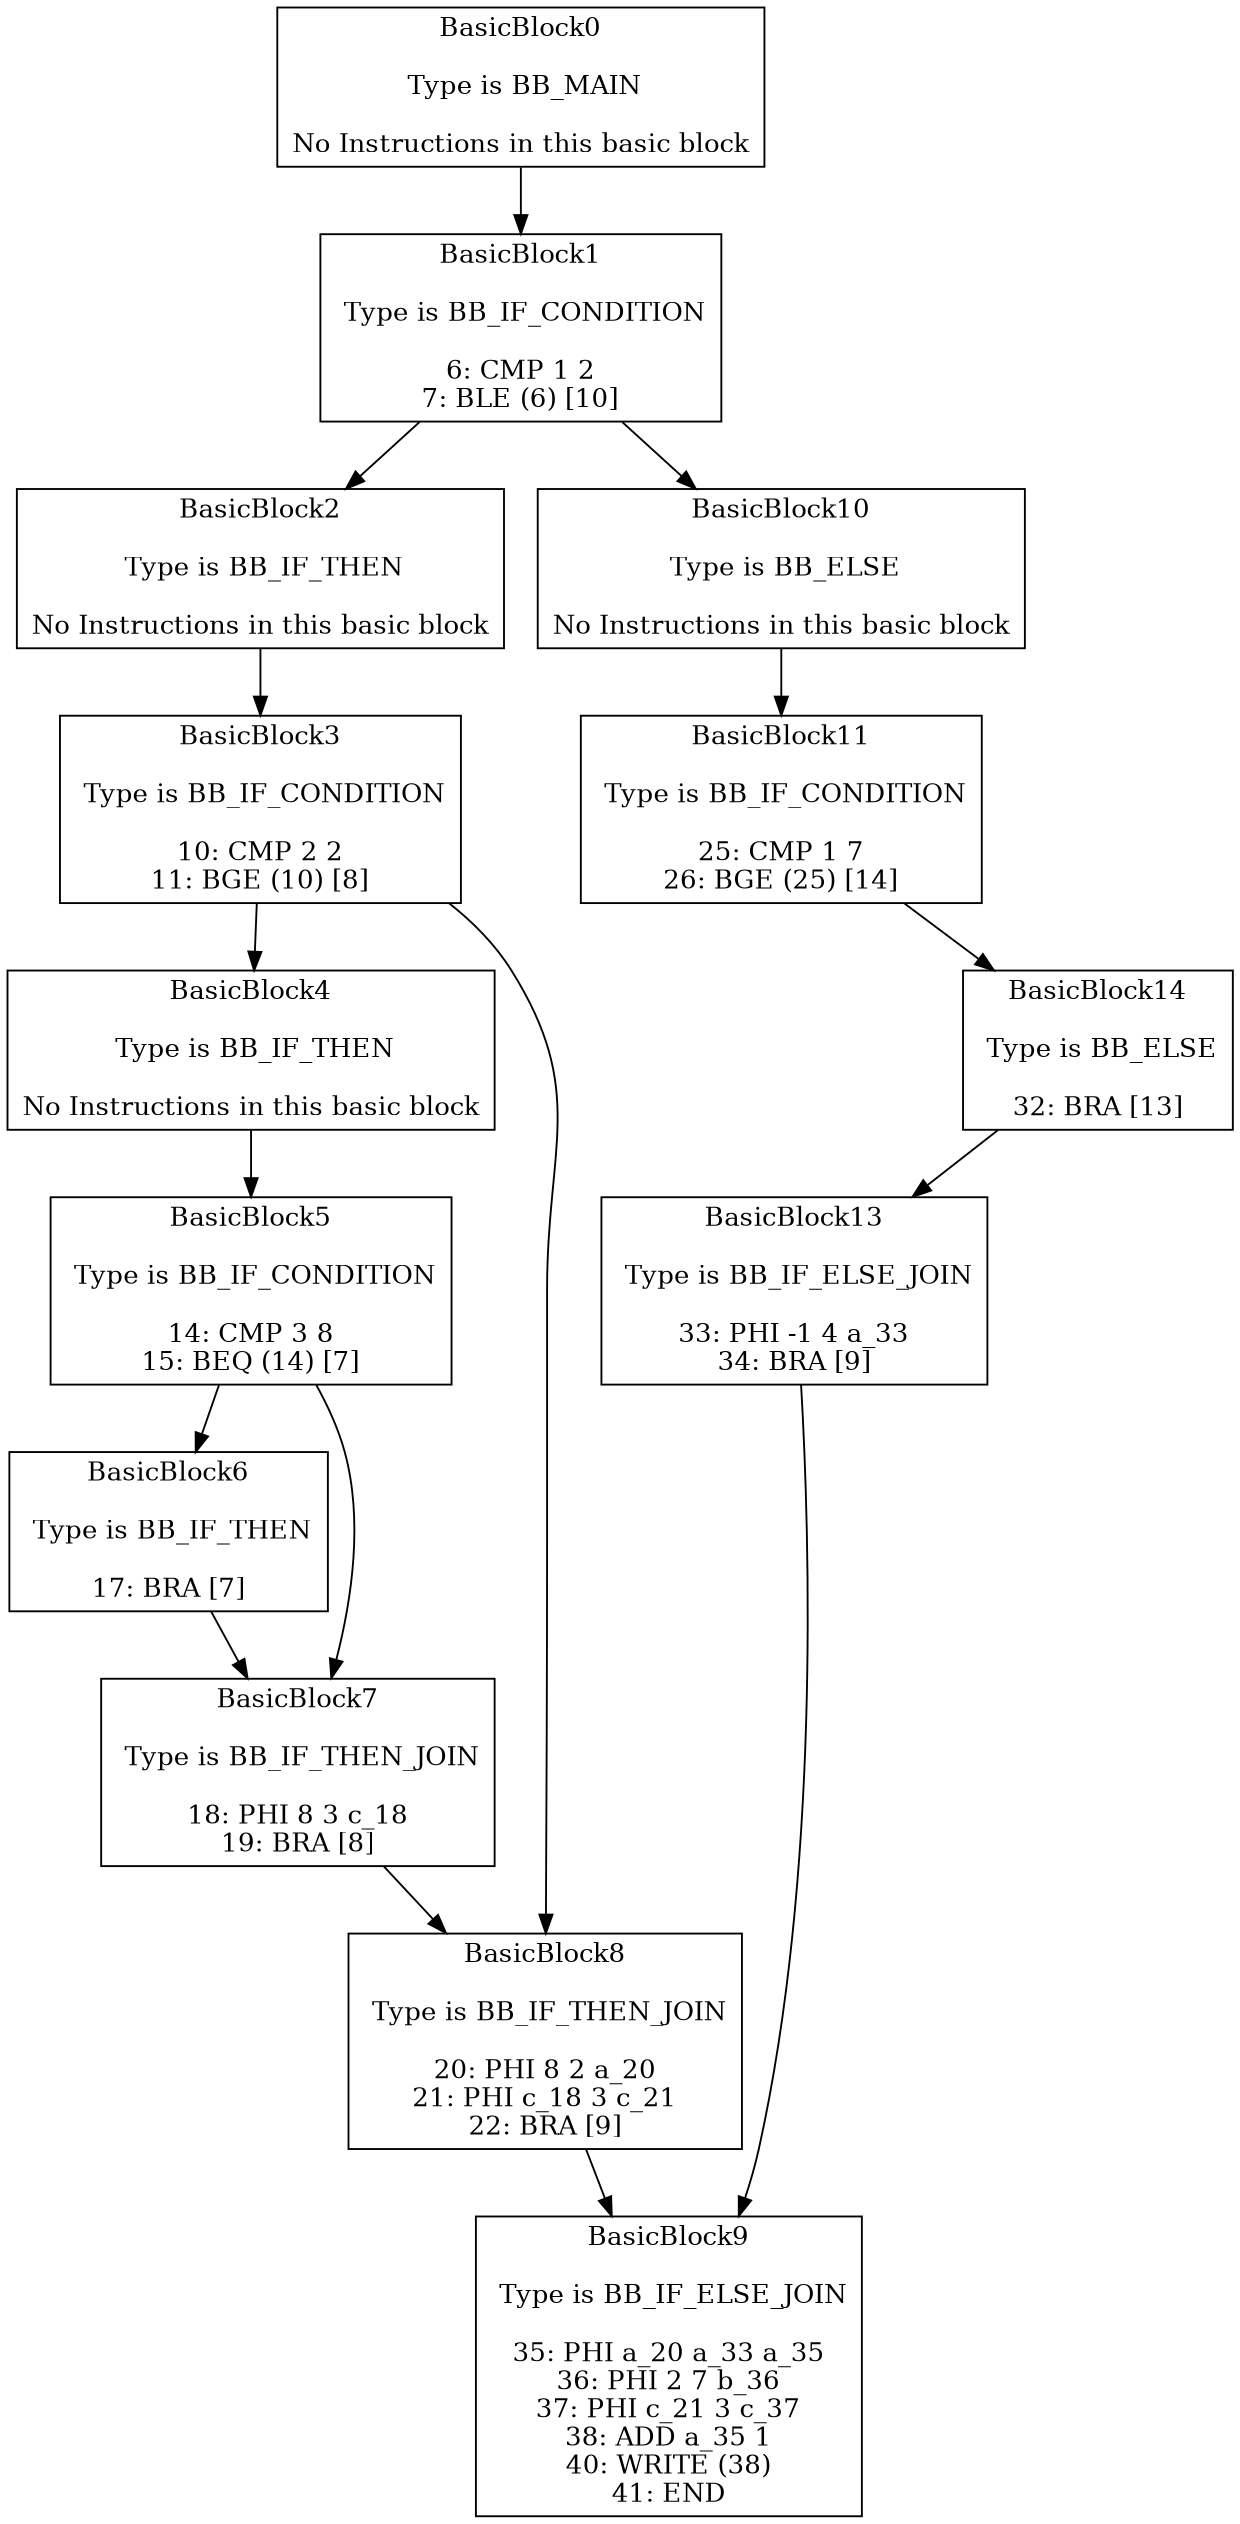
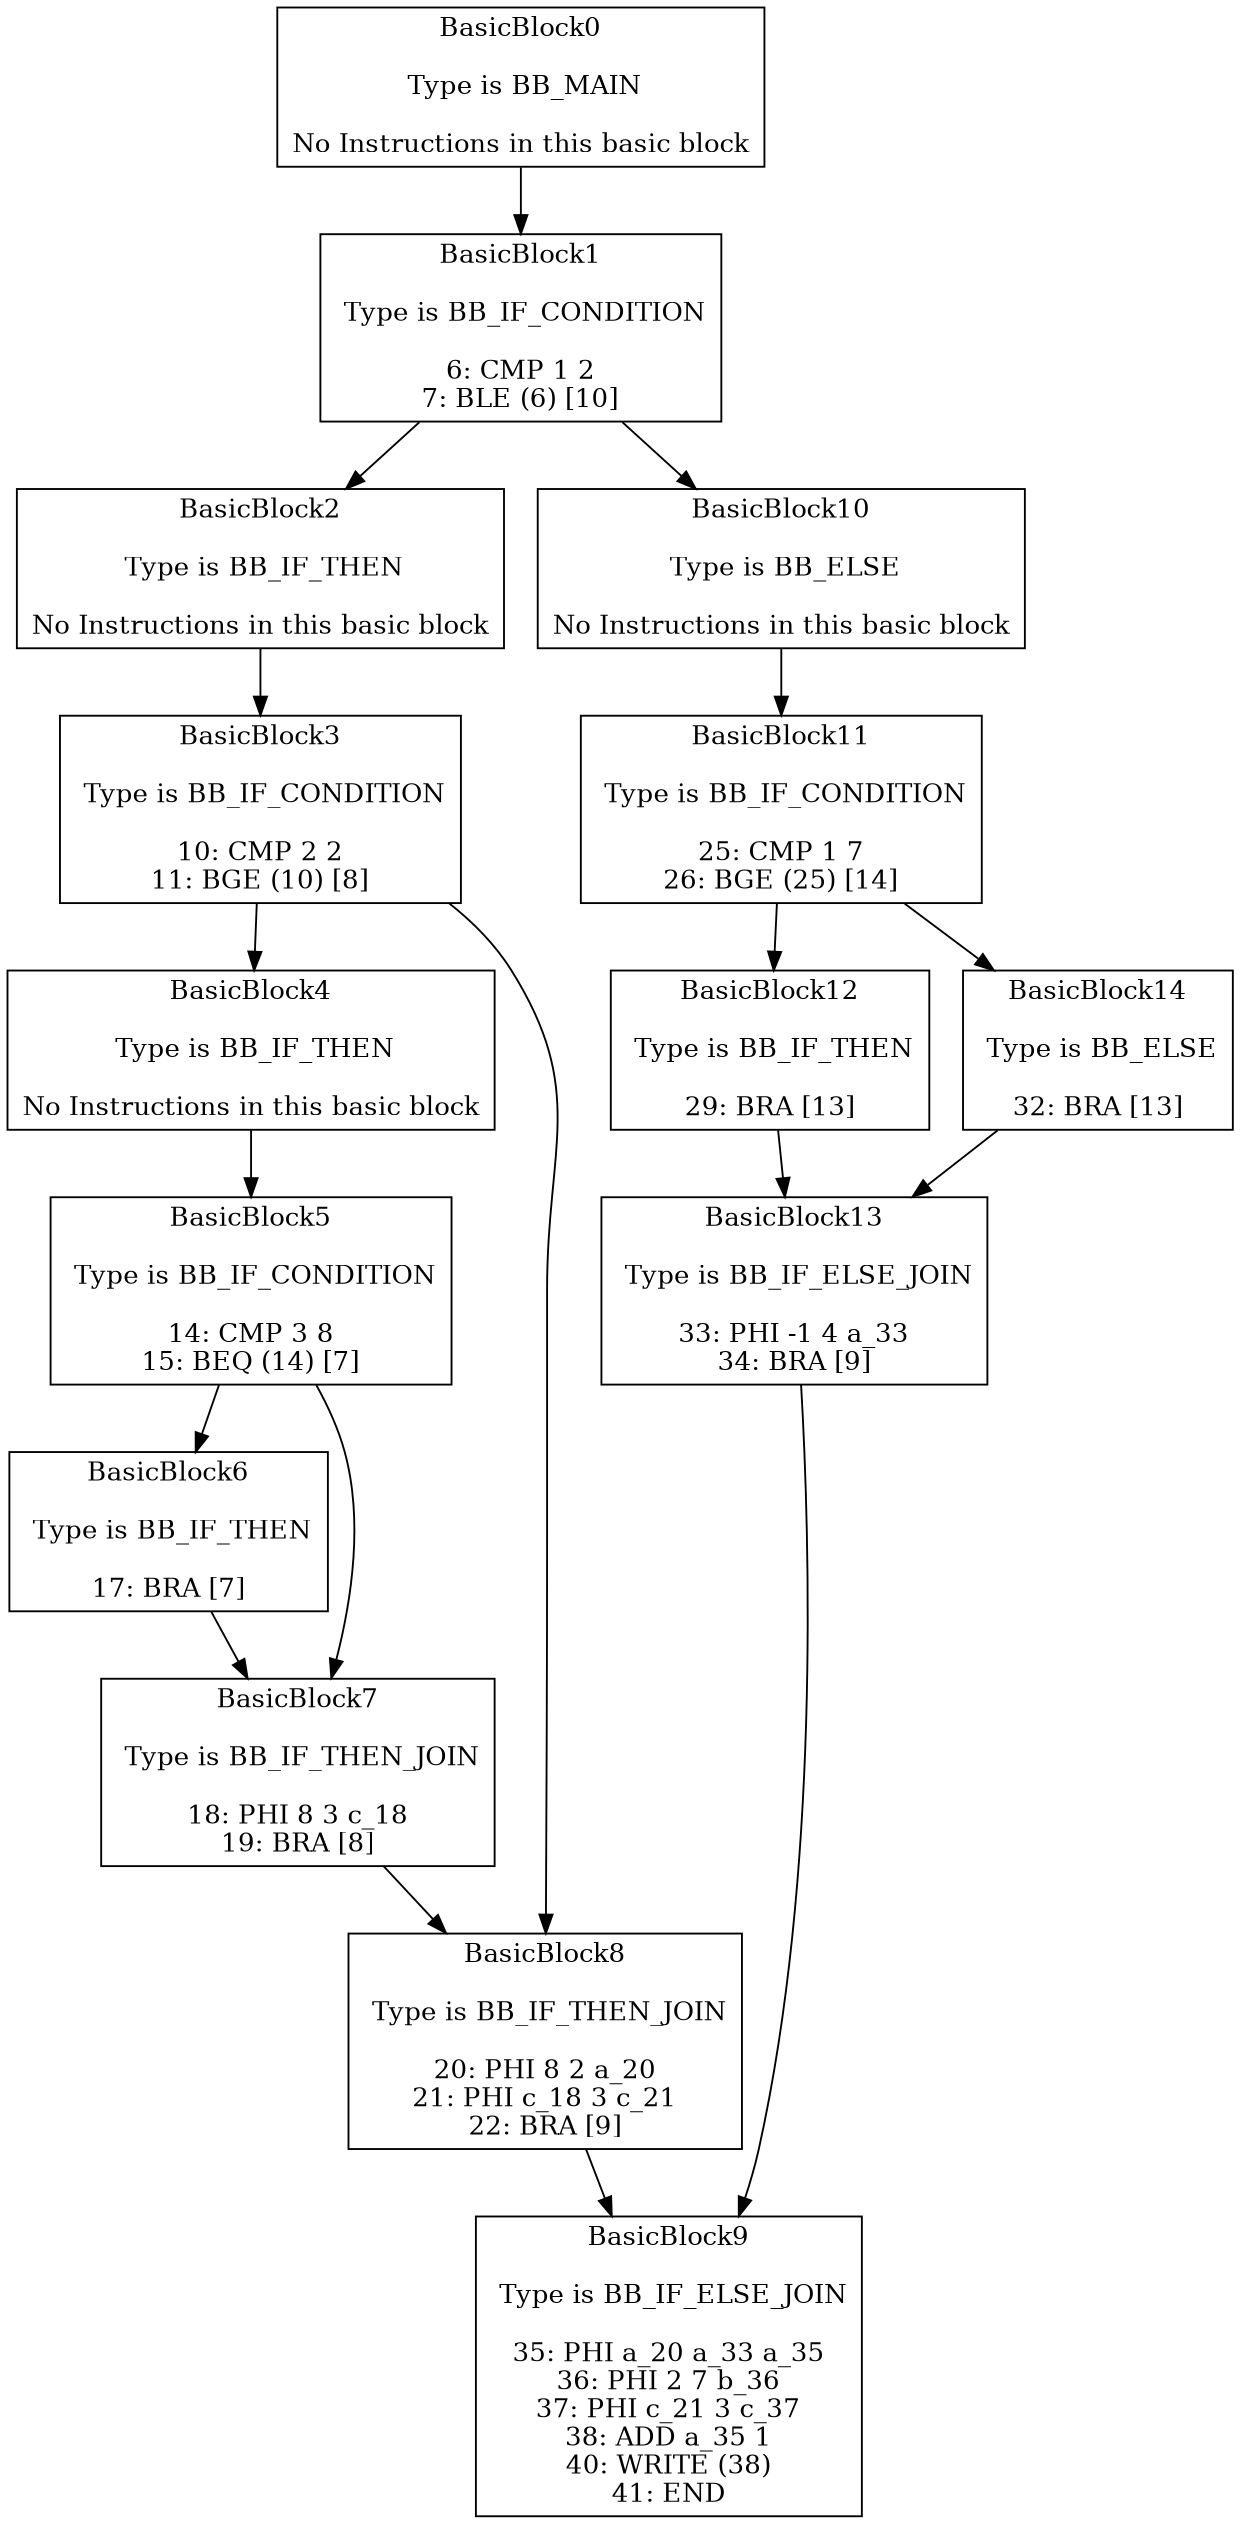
  digraph {
    node [shape=box]
    n1 [label="BasicBlock0\n\n Type is BB_MAIN\n\nNo Instructions in this basic block\n"]
    n2 [label="BasicBlock1\n\n Type is BB_IF_CONDITION\n\n6: CMP 1 2\n7: BLE (6) [10]\n"]
    n3 [label="BasicBlock2\n\n Type is BB_IF_THEN\n\nNo Instructions in this basic block\n"]
    n4 [label="BasicBlock10\n\n Type is BB_ELSE\n\nNo Instructions in this basic block\n"]
    n5 [label="BasicBlock3\n\n Type is BB_IF_CONDITION\n\n10: CMP 2 2\n11: BGE (10) [8]\n"]
    n6 [label="BasicBlock11\n\n Type is BB_IF_CONDITION\n\n25: CMP 1 7\n26: BGE (25) [14]\n"]
    n7 [label="BasicBlock4\n\n Type is BB_IF_THEN\n\nNo Instructions in this basic block\n"]
    n8 [label="BasicBlock8\n\n Type is BB_IF_THEN_JOIN\n\n20: PHI 8 2 a_20\n21: PHI c_18 3 c_21\n22: BRA [9]\n"]
    n9 [label="BasicBlock5\n\n Type is BB_IF_CONDITION\n\n14: CMP 3 8\n15: BEQ (14) [7]\n"]
    n10 [label="BasicBlock9\n\n Type is BB_IF_ELSE_JOIN\n\n35: PHI a_20 a_33 a_35\n36: PHI 2 7 b_36\n37: PHI c_21 3 c_37\n38: ADD a_35 1\n40: WRITE (38)\n41: END\n"]
    n11 [label="BasicBlock6\n\n Type is BB_IF_THEN\n\n17: BRA [7]\n"]
    n12 [label="BasicBlock7\n\n Type is BB_IF_THEN_JOIN\n\n18: PHI 8 3 c_18\n19: BRA [8]\n"]
+   n13 [label="BasicBlock12\n\n Type is BB_IF_THEN\n\n29: BRA [13]\n"]
    n14 [label="BasicBlock14\n\n Type is BB_ELSE\n\n32: BRA [13]\n"]
    n15 [label="BasicBlock13\n\n Type is BB_IF_ELSE_JOIN\n\n33: PHI -1 4 a_33\n34: BRA [9]\n"]
    n1 -> n2
    n2 -> n3
    n2 -> n4
    n3 -> n5
    n4 -> n6
    n5 -> n7
    n5 -> n8
+   n6 -> n13
    n6 -> n14
    n7 -> n9
    n8 -> n10
    n9 -> n11
    n9 -> n12
    n11 -> n12
    n12 -> n8
+   n13 -> n15
    n14 -> n15
    n15 -> n10
  }
